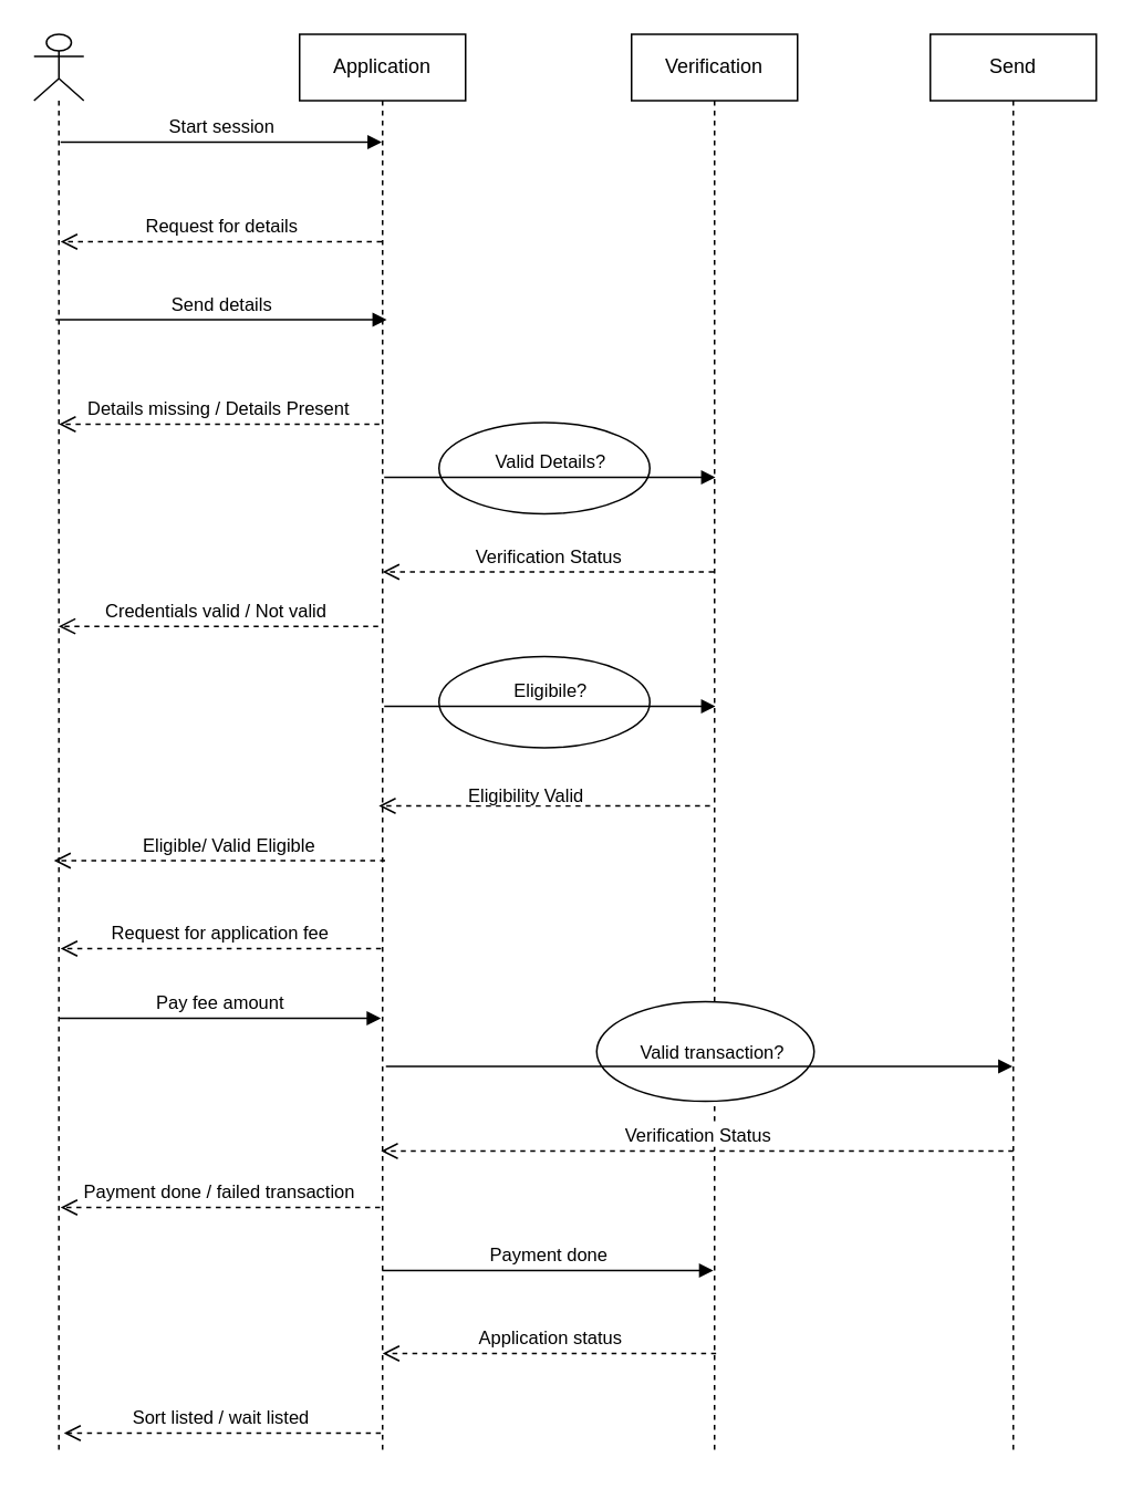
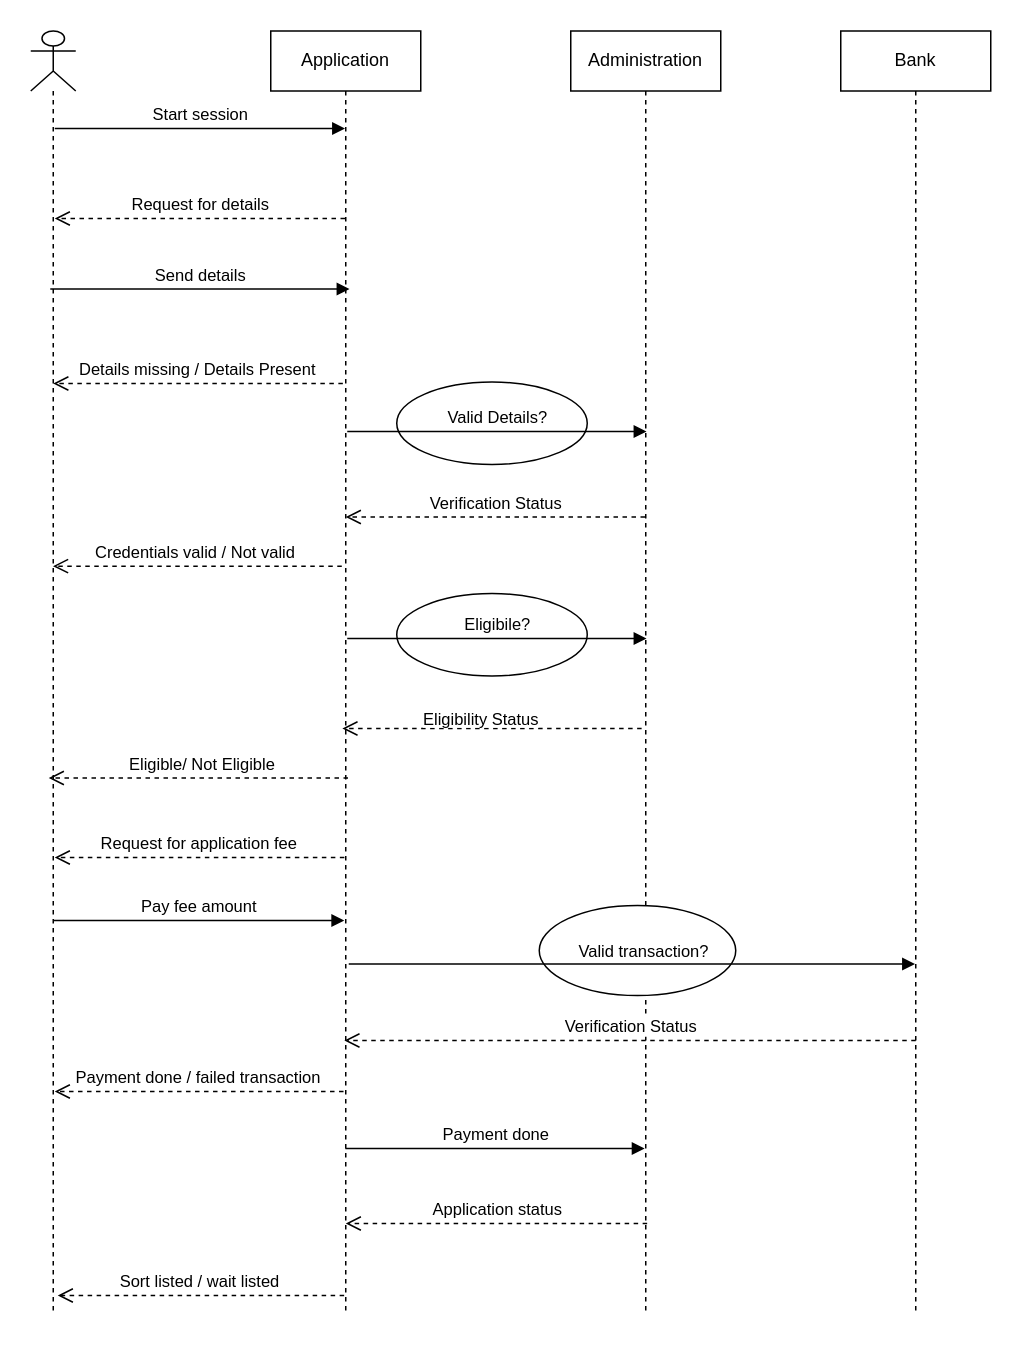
  <mxCell id="0" />
  <mxCell id="1" parent="0" />
  <mxCell id="2" value="" style="ellipse;whiteSpace=wrap;html=1;" vertex="1" parent="1"><mxGeometry x="264" y="395" width="127" height="55" as="geometry" /></mxCell>
- <mxCell id="3" value="Verification" style="shape=umlLifeline;perimeter=lifelinePerimeter;whiteSpace=wrap;html=1;container=1;dropTarget=0;collapsible=0;recursiveResize=0;outlineConnect=0;portConstraint=eastwest;newEdgeStyle={&quot;curved&quot;:0,&quot;rounded&quot;:0};" vertex="1" parent="1"><mxGeometry x="380" y="20" width="100" height="855" as="geometry" /></mxCell>
+ <mxCell id="3" value="Administration" style="shape=umlLifeline;perimeter=lifelinePerimeter;whiteSpace=wrap;html=1;container=1;dropTarget=0;collapsible=0;recursiveResize=0;outlineConnect=0;portConstraint=eastwest;newEdgeStyle={&quot;curved&quot;:0,&quot;rounded&quot;:0};" vertex="1" parent="1"><mxGeometry x="380" y="20" width="100" height="855" as="geometry" /></mxCell>
  <mxCell id="4" value="" style="ellipse;whiteSpace=wrap;html=1;" vertex="1" parent="1"><mxGeometry x="359" y="603" width="131" height="60" as="geometry" /></mxCell>
  <mxCell id="5" value="" style="ellipse;whiteSpace=wrap;html=1;" vertex="1" parent="1"><mxGeometry x="264" y="254" width="127" height="55" as="geometry" /></mxCell>
  <mxCell id="6" value="" style="shape=umlLifeline;perimeter=lifelinePerimeter;whiteSpace=wrap;html=1;container=1;dropTarget=0;collapsible=0;recursiveResize=0;outlineConnect=0;portConstraint=eastwest;newEdgeStyle={&quot;curved&quot;:0,&quot;rounded&quot;:0};participant=umlActor;" vertex="1" parent="1"><mxGeometry x="20" y="20" width="30" height="855" as="geometry" /></mxCell>
  <mxCell id="7" value="Application" style="shape=umlLifeline;perimeter=lifelinePerimeter;whiteSpace=wrap;html=1;container=1;dropTarget=0;collapsible=0;recursiveResize=0;outlineConnect=0;portConstraint=eastwest;newEdgeStyle={&quot;curved&quot;:0,&quot;rounded&quot;:0};" vertex="1" parent="1"><mxGeometry x="180" y="20" width="100" height="855" as="geometry" /></mxCell>
- <mxCell id="8" value="Send" style="shape=umlLifeline;perimeter=lifelinePerimeter;whiteSpace=wrap;html=1;container=1;dropTarget=0;collapsible=0;recursiveResize=0;outlineConnect=0;portConstraint=eastwest;newEdgeStyle={&quot;curved&quot;:0,&quot;rounded&quot;:0};" vertex="1" parent="1"><mxGeometry x="560" y="20" width="100" height="855" as="geometry" /></mxCell>
+ <mxCell id="8" value="Bank" style="shape=umlLifeline;perimeter=lifelinePerimeter;whiteSpace=wrap;html=1;container=1;dropTarget=0;collapsible=0;recursiveResize=0;outlineConnect=0;portConstraint=eastwest;newEdgeStyle={&quot;curved&quot;:0,&quot;rounded&quot;:0};" vertex="1" parent="1"><mxGeometry x="560" y="20" width="100" height="855" as="geometry" /></mxCell>
  <mxCell id="9" value="Start session" style="html=1;verticalAlign=bottom;endArrow=block;curved=0;rounded=0;" edge="1" parent="1" target="7"><mxGeometry width="80" relative="1" as="geometry"><mxPoint x="36" y="85" as="sourcePoint" /><mxPoint x="200" y="85" as="targetPoint" /></mxGeometry></mxCell>
  <mxCell id="10" value="Request for details" style="html=1;verticalAlign=bottom;endArrow=open;dashed=1;endSize=8;curved=0;rounded=0;" edge="1" parent="1"><mxGeometry relative="1" as="geometry"><mxPoint x="229.5" y="145" as="sourcePoint" /><mxPoint x="36" y="145" as="targetPoint" /></mxGeometry></mxCell>
  <mxCell id="11" value="Verification Status" style="html=1;verticalAlign=bottom;endArrow=open;dashed=1;endSize=8;curved=0;rounded=0;" edge="1" parent="1"><mxGeometry relative="1" as="geometry"><mxPoint x="429.5" y="344" as="sourcePoint" /><mxPoint x="230" y="344" as="targetPoint" /></mxGeometry></mxCell>
  <mxCell id="12" value="Credentials valid / Not valid&amp;nbsp;" style="html=1;verticalAlign=bottom;endArrow=open;dashed=1;endSize=8;curved=0;rounded=0;" edge="1" parent="1"><mxGeometry relative="1" as="geometry"><mxPoint x="227.35" y="376.79" as="sourcePoint" /><mxPoint x="34.833" y="376.79" as="targetPoint" /></mxGeometry></mxCell>
  <mxCell id="13" value="&lt;div&gt;&lt;br&gt;&lt;/div&gt;&lt;div&gt;Send details&lt;br&gt;&lt;/div&gt;" style="html=1;verticalAlign=bottom;endArrow=block;curved=0;rounded=0;" edge="1" parent="1"><mxGeometry x="-0.002" width="80" relative="1" as="geometry"><mxPoint x="33" y="192" as="sourcePoint" /><mxPoint x="232.5" y="192" as="targetPoint" /><mxPoint as="offset" /></mxGeometry></mxCell>
  <mxCell id="14" value="Valid Details?" style="html=1;verticalAlign=bottom;endArrow=block;curved=0;rounded=0;" edge="1" parent="1"><mxGeometry x="-0.002" width="80" relative="1" as="geometry"><mxPoint x="231" y="287" as="sourcePoint" /><mxPoint x="430.5" y="287" as="targetPoint" /><mxPoint as="offset" /></mxGeometry></mxCell>
  <mxCell id="15" value="Details missing / Details Present" style="html=1;verticalAlign=bottom;endArrow=open;dashed=1;endSize=8;curved=0;rounded=0;exitX=0.491;exitY=0.387;exitDx=0;exitDy=0;exitPerimeter=0;" edge="1" parent="1"><mxGeometry relative="1" as="geometry"><mxPoint x="228.07" y="254.995" as="sourcePoint" /><mxPoint x="35" y="255" as="targetPoint" /></mxGeometry></mxCell>
  <mxCell id="16" value="Request for application fee" style="html=1;verticalAlign=bottom;endArrow=open;dashed=1;endSize=8;curved=0;rounded=0;exitX=0.491;exitY=0.387;exitDx=0;exitDy=0;exitPerimeter=0;" edge="1" parent="1"><mxGeometry relative="1" as="geometry"><mxPoint x="229.07" y="570.995" as="sourcePoint" /><mxPoint x="36" y="571" as="targetPoint" /></mxGeometry></mxCell>
  <mxCell id="17" value="Pay fee amount" style="html=1;verticalAlign=bottom;endArrow=block;curved=0;rounded=0;" edge="1" parent="1"><mxGeometry width="80" relative="1" as="geometry"><mxPoint x="35" y="613" as="sourcePoint" /><mxPoint x="229" y="613" as="targetPoint" /></mxGeometry></mxCell>
  <mxCell id="18" value="Valid transaction?&amp;nbsp;" style="html=1;verticalAlign=bottom;endArrow=block;curved=0;rounded=0;" edge="1" parent="1"><mxGeometry x="0.049" y="-1" width="80" relative="1" as="geometry"><mxPoint x="232" y="642" as="sourcePoint" /><mxPoint x="609.5" y="642" as="targetPoint" /><mxPoint as="offset" /></mxGeometry></mxCell>
  <mxCell id="19" value="Verification Status" style="html=1;verticalAlign=bottom;endArrow=open;dashed=1;endSize=8;curved=0;rounded=0;" edge="1" parent="1"><mxGeometry relative="1" as="geometry"><mxPoint x="610" y="693" as="sourcePoint" /><mxPoint x="229.071" y="693" as="targetPoint" /></mxGeometry></mxCell>
  <mxCell id="20" value="Payment done / failed transaction&amp;nbsp;" style="html=1;verticalAlign=bottom;endArrow=open;dashed=1;endSize=8;curved=0;rounded=0;" edge="1" parent="1"><mxGeometry relative="1" as="geometry"><mxPoint x="228.52" y="727" as="sourcePoint" /><mxPoint x="36.003" y="727" as="targetPoint" /></mxGeometry></mxCell>
  <mxCell id="21" value="Eligibile?" style="html=1;verticalAlign=bottom;endArrow=block;curved=0;rounded=0;" edge="1" parent="1"><mxGeometry x="-0.002" width="80" relative="1" as="geometry"><mxPoint x="231" y="425" as="sourcePoint" /><mxPoint x="430.5" y="425" as="targetPoint" /><mxPoint as="offset" /></mxGeometry></mxCell>
  <mxCell id="22" value="&lt;div style=&quot;text-align: start;&quot;&gt;&lt;font face=&quot;monospace&quot; color=&quot;rgba(0, 0, 0, 0)&quot;&gt;&lt;span style=&quot;font-size: 0px; background-color: rgb(251, 251, 251);&quot;&gt;s&lt;/span&gt;&lt;/font&gt;&lt;/div&gt;" style="html=1;verticalAlign=bottom;endArrow=open;dashed=1;endSize=8;curved=0;rounded=0;" edge="1" parent="1"><mxGeometry relative="1" as="geometry"><mxPoint x="427.25" y="485" as="sourcePoint" /><mxPoint x="227.75" y="485" as="targetPoint" /></mxGeometry></mxCell>
- <mxCell id="23" value="&lt;span style=&quot;font-size: 11px; text-align: center; text-wrap: nowrap; background-color: rgb(255, 255, 255);&quot;&gt;Eligibility Valid&lt;/span&gt;" style="text;whiteSpace=wrap;html=1;" vertex="1" parent="1"><mxGeometry x="280" y="465" width="120" height="40" as="geometry" /></mxCell>
+ <mxCell id="23" value="&lt;span style=&quot;font-size: 11px; text-align: center; text-wrap: nowrap; background-color: rgb(255, 255, 255);&quot;&gt;Eligibility Status&lt;/span&gt;" style="text;whiteSpace=wrap;html=1;" vertex="1" parent="1"><mxGeometry x="280" y="465" width="120" height="40" as="geometry" /></mxCell>
  <mxCell id="24" value="&lt;div style=&quot;text-align: start;&quot;&gt;&lt;font face=&quot;monospace&quot; color=&quot;rgba(0, 0, 0, 0)&quot;&gt;&lt;span style=&quot;font-size: 0px; background-color: rgb(251, 251, 251);&quot;&gt;s&lt;/span&gt;&lt;/font&gt;&lt;/div&gt;" style="html=1;verticalAlign=bottom;endArrow=open;dashed=1;endSize=8;curved=0;rounded=0;" edge="1" parent="1"><mxGeometry relative="1" as="geometry"><mxPoint x="231.5" y="518" as="sourcePoint" /><mxPoint x="32" y="518" as="targetPoint" /></mxGeometry></mxCell>
- <mxCell id="25" value="&lt;span style=&quot;color: rgb(0, 0, 0); font-family: Helvetica; font-size: 11px; font-style: normal; font-variant-ligatures: normal; font-variant-caps: normal; font-weight: 400; letter-spacing: normal; orphans: 2; text-align: center; text-indent: 0px; text-transform: none; widows: 2; word-spacing: 0px; -webkit-text-stroke-width: 0px; white-space: nowrap; background-color: rgb(255, 255, 255); text-decoration-thickness: initial; text-decoration-style: initial; text-decoration-color: initial; display: inline !important; float: none;&quot;&gt;Eligible/ Valid Eligible&lt;/span&gt;" style="text;whiteSpace=wrap;html=1;" vertex="1" parent="1"><mxGeometry x="84" y="495" width="110" height="40" as="geometry" /></mxCell>
+ <mxCell id="25" value="&lt;span style=&quot;color: rgb(0, 0, 0); font-family: Helvetica; font-size: 11px; font-style: normal; font-variant-ligatures: normal; font-variant-caps: normal; font-weight: 400; letter-spacing: normal; orphans: 2; text-align: center; text-indent: 0px; text-transform: none; widows: 2; word-spacing: 0px; -webkit-text-stroke-width: 0px; white-space: nowrap; background-color: rgb(255, 255, 255); text-decoration-thickness: initial; text-decoration-style: initial; text-decoration-color: initial; display: inline !important; float: none;&quot;&gt;Eligible/ Not Eligible&lt;/span&gt;" style="text;whiteSpace=wrap;html=1;" vertex="1" parent="1"><mxGeometry x="84" y="495" width="110" height="40" as="geometry" /></mxCell>
  <mxCell id="26" value="Payment done" style="html=1;verticalAlign=bottom;endArrow=block;curved=0;rounded=0;" edge="1" parent="1"><mxGeometry x="-0.002" width="80" relative="1" as="geometry"><mxPoint x="229.75" y="765" as="sourcePoint" /><mxPoint x="429.25" y="765" as="targetPoint" /><mxPoint as="offset" /></mxGeometry></mxCell>
  <mxCell id="27" value="Application status" style="html=1;verticalAlign=bottom;endArrow=open;dashed=1;endSize=8;curved=0;rounded=0;" edge="1" parent="1"><mxGeometry relative="1" as="geometry"><mxPoint x="430.93" y="815" as="sourcePoint" /><mxPoint x="230" y="815" as="targetPoint" /></mxGeometry></mxCell>
  <mxCell id="28" value="Sort listed / wait listed&amp;nbsp;" style="html=1;verticalAlign=bottom;endArrow=open;dashed=1;endSize=8;curved=0;rounded=0;" edge="1" parent="1"><mxGeometry relative="1" as="geometry"><mxPoint x="228.93" y="863" as="sourcePoint" /><mxPoint x="38" y="863" as="targetPoint" /></mxGeometry></mxCell>
